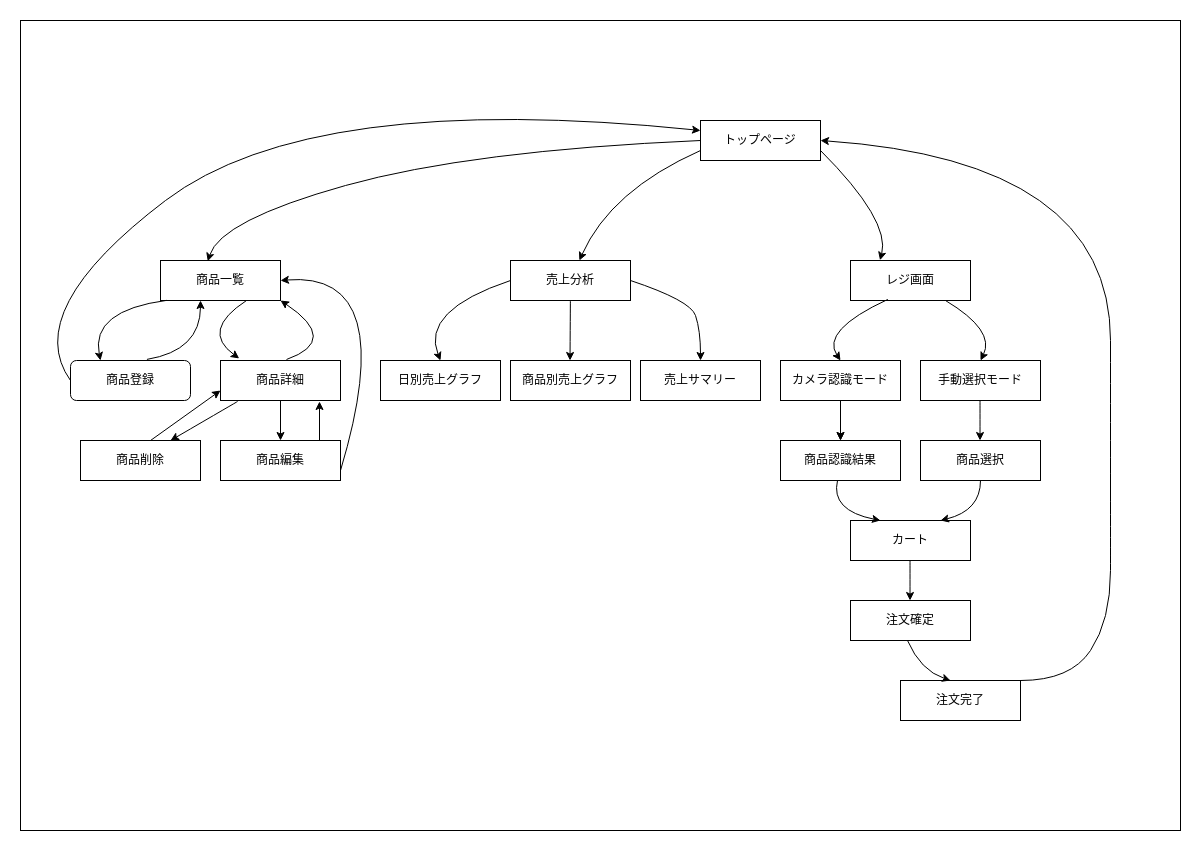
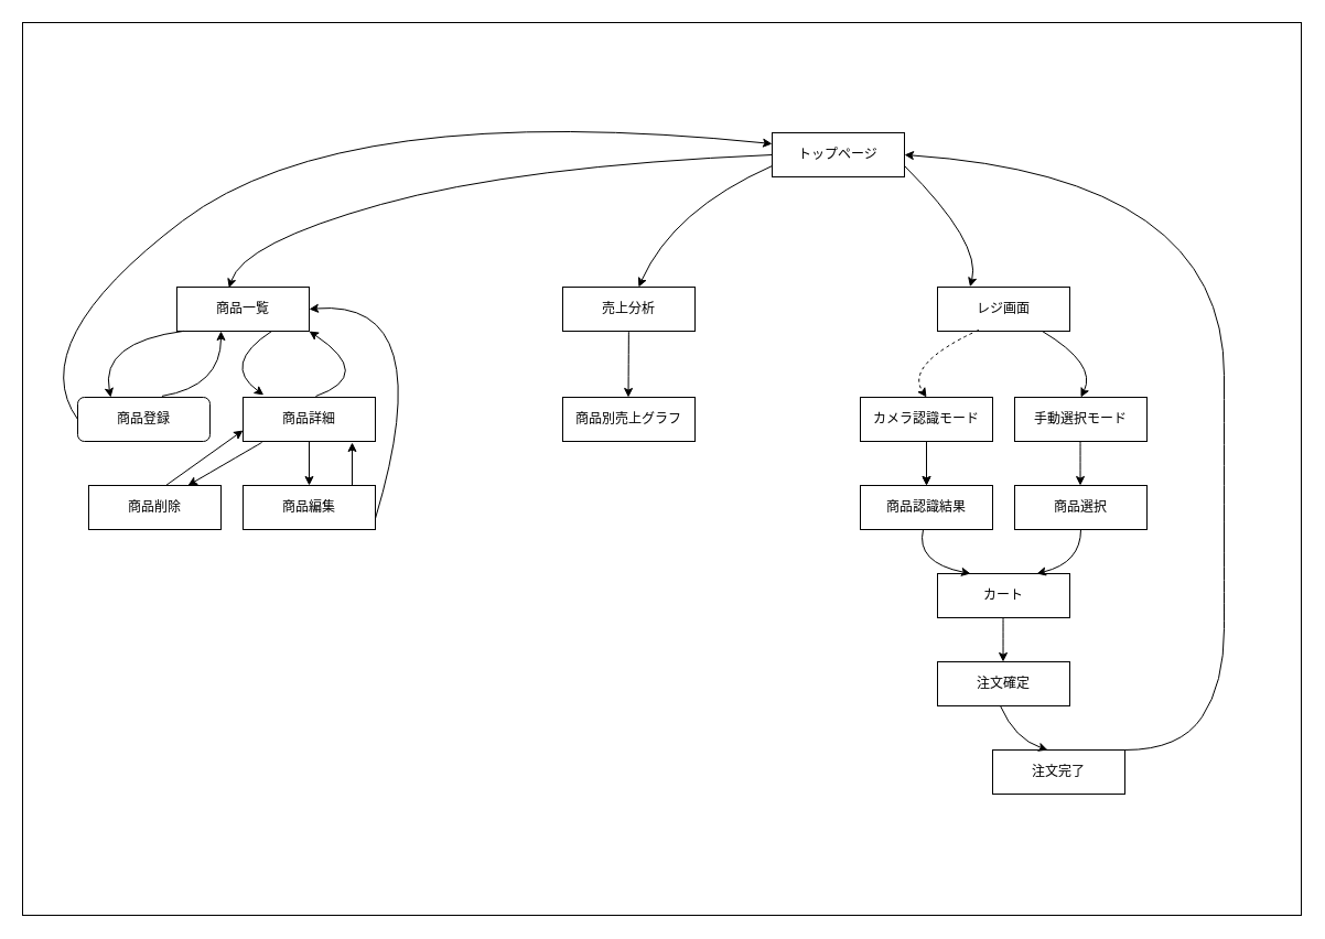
  <mxCell id="0" />
  <mxCell id="1" parent="0" />
  <mxCell id="2" value="" style="rounded=0;whiteSpace=wrap;html=1;" parent="1" vertex="1"><mxGeometry y="20" width="1160" height="810" as="geometry" x="20" /></mxCell>
  <mxCell id="3" value="商品一覧" style="rounded=0;whiteSpace=wrap;html=1;" parent="1" vertex="1"><mxGeometry x="160" y="260" width="120" height="40" as="geometry" /></mxCell>
  <mxCell id="4" value="売上分析" style="rounded=0;whiteSpace=wrap;html=1;" parent="1" vertex="1"><mxGeometry x="510" y="260" width="120" height="40" as="geometry" /></mxCell>
  <mxCell id="5" value="トップページ" style="rounded=0;whiteSpace=wrap;html=1;" parent="1" vertex="1"><mxGeometry x="700" y="120" width="120" height="40" as="geometry" /></mxCell>
  <mxCell id="6" value="レジ画面" style="rounded=0;whiteSpace=wrap;html=1;" parent="1" vertex="1"><mxGeometry x="850" y="260" width="120" height="40" as="geometry" /></mxCell>
  <mxCell id="7" value="商品登録" style="whiteSpace=wrap;html=1;rounded=1;" parent="1" vertex="1"><mxGeometry x="70" y="360" width="120" height="40" as="geometry" /></mxCell>
  <mxCell id="8" value="" style="edgeStyle=none;html=1;" parent="1" source="9" target="21" edge="1"><mxGeometry relative="1" as="geometry" /></mxCell>
  <mxCell id="9" value="商品詳細" style="rounded=0;whiteSpace=wrap;html=1;" parent="1" vertex="1"><mxGeometry x="220" y="360" width="120" height="40" as="geometry" /></mxCell>
- <mxCell id="10" value="日別売上グラフ" style="rounded=0;whiteSpace=wrap;html=1;" parent="1" vertex="1"><mxGeometry x="380" y="360" width="120" height="40" as="geometry" /></mxCell>
  <mxCell id="11" value="商品別売上グラフ" style="rounded=0;whiteSpace=wrap;html=1;" parent="1" vertex="1"><mxGeometry x="510" y="360" width="120" height="40" as="geometry" /></mxCell>
- <mxCell id="12" value="売上サマリー" style="rounded=0;whiteSpace=wrap;html=1;" parent="1" vertex="1"><mxGeometry x="640" y="360" width="120" height="40" as="geometry" /></mxCell>
  <mxCell id="13" value="" style="edgeStyle=none;html=1;" parent="1" source="14" target="17" edge="1"><mxGeometry relative="1" as="geometry" /></mxCell>
  <mxCell id="14" value="カメラ認識モード" style="rounded=0;whiteSpace=wrap;html=1;" parent="1" vertex="1"><mxGeometry x="780" y="360" width="120" height="40" as="geometry" /></mxCell>
  <mxCell id="15" value="手動選択モード" style="rounded=0;whiteSpace=wrap;html=1;" parent="1" vertex="1"><mxGeometry x="920" y="360" width="120" height="40" as="geometry" /></mxCell>
  <mxCell id="16" value="商品選択" style="rounded=0;whiteSpace=wrap;html=1;" parent="1" vertex="1"><mxGeometry x="920" y="440" width="120" height="40" as="geometry" /></mxCell>
  <mxCell id="17" value="商品認識結果" style="rounded=0;whiteSpace=wrap;html=1;" parent="1" vertex="1"><mxGeometry x="780" y="440" width="120" height="40" as="geometry" /></mxCell>
  <mxCell id="18" value="カート" style="rounded=0;whiteSpace=wrap;html=1;" parent="1" vertex="1"><mxGeometry x="850" y="520" width="120" height="40" as="geometry" /></mxCell>
  <mxCell id="19" value="注文確定" style="rounded=0;whiteSpace=wrap;html=1;" parent="1" vertex="1"><mxGeometry x="850" y="600" width="120" height="40" as="geometry" /></mxCell>
  <mxCell id="20" value="注文完了" style="rounded=0;whiteSpace=wrap;html=1;" parent="1" vertex="1"><mxGeometry x="900" y="680" width="120" height="40" as="geometry" /></mxCell>
  <mxCell id="21" value="商品編集" style="rounded=0;whiteSpace=wrap;html=1;" parent="1" vertex="1"><mxGeometry x="220" y="440" width="120" height="40" as="geometry" /></mxCell>
  <mxCell id="22" value="" style="curved=1;endArrow=classic;html=1;entryX=0.394;entryY=0.02;entryDx=0;entryDy=0;entryPerimeter=0;exitX=0;exitY=0.5;exitDx=0;exitDy=0;" parent="1" source="5" target="3" edge="1"><mxGeometry width="50" height="50" relative="1" as="geometry"><mxPoint x="450" y="170" as="sourcePoint" /><mxPoint x="500" y="120" as="targetPoint" /><Array as="points"><mxPoint x="470" y="150" /><mxPoint x="220" y="220" /></Array></mxGeometry></mxCell>
  <mxCell id="23" value="" style="curved=1;endArrow=classic;html=1;exitX=0.637;exitY=-0.027;exitDx=0;exitDy=0;exitPerimeter=0;" parent="1" source="7" edge="1"><mxGeometry width="50" height="50" relative="1" as="geometry"><mxPoint x="150" y="350" as="sourcePoint" /><mxPoint x="200" y="300" as="targetPoint" /><Array as="points"><mxPoint x="200" y="350" /></Array></mxGeometry></mxCell>
  <mxCell id="24" value="" style="curved=1;endArrow=classic;html=1;exitX=0.637;exitY=-0.027;exitDx=0;exitDy=0;exitPerimeter=0;entryX=1;entryY=1;entryDx=0;entryDy=0;" parent="1" target="3" edge="1"><mxGeometry width="50" height="50" relative="1" as="geometry"><mxPoint x="286" y="359" as="sourcePoint" /><mxPoint x="340" y="300" as="targetPoint" /><Array as="points"><mxPoint x="340" y="340" /></Array></mxGeometry></mxCell>
  <mxCell id="25" value="" style="curved=1;endArrow=classic;html=1;exitX=0.053;exitY=0.996;exitDx=0;exitDy=0;entryX=0.25;entryY=0;entryDx=0;entryDy=0;exitPerimeter=0;" parent="1" source="3" target="7" edge="1"><mxGeometry width="50" height="50" relative="1" as="geometry"><mxPoint x="156" y="369" as="sourcePoint" /><mxPoint x="210" y="310" as="targetPoint" /><Array as="points"><mxPoint x="90" y="310" /></Array></mxGeometry></mxCell>
  <mxCell id="26" value="" style="curved=1;endArrow=classic;html=1;exitX=0.053;exitY=0.996;exitDx=0;exitDy=0;entryX=0.156;entryY=-0.051;entryDx=0;entryDy=0;exitPerimeter=0;entryPerimeter=0;" parent="1" target="9" edge="1"><mxGeometry width="50" height="50" relative="1" as="geometry"><mxPoint x="246" y="300" as="sourcePoint" /><mxPoint x="180" y="360" as="targetPoint" /><Array as="points"><mxPoint x="200" y="330" /></Array></mxGeometry></mxCell>
  <mxCell id="27" value="" style="curved=1;endArrow=classic;html=1;" parent="1" source="4" edge="1"><mxGeometry width="50" height="50" relative="1" as="geometry"><mxPoint x="569.52" y="320" as="sourcePoint" /><mxPoint x="569.52" y="360" as="targetPoint" /><Array as="points" /></mxGeometry></mxCell>
- <mxCell id="28" value="" style="curved=1;endArrow=classic;html=1;exitX=0;exitY=0.5;exitDx=0;exitDy=0;entryX=0.5;entryY=0;entryDx=0;entryDy=0;" parent="1" source="4" target="10" edge="1"><mxGeometry width="50" height="50" relative="1" as="geometry"><mxPoint x="510" y="290" as="sourcePoint" /><mxPoint x="503" y="348" as="targetPoint" /><Array as="points"><mxPoint x="420" y="310" /></Array></mxGeometry></mxCell>
- <mxCell id="29" value="" style="curved=1;endArrow=classic;html=1;exitX=1;exitY=0.5;exitDx=0;exitDy=0;entryX=0.5;entryY=0;entryDx=0;entryDy=0;" parent="1" source="4" target="12" edge="1"><mxGeometry width="50" height="50" relative="1" as="geometry"><mxPoint x="700" y="290" as="sourcePoint" /><mxPoint x="693" y="348" as="targetPoint" /><Array as="points"><mxPoint x="690" y="300" /><mxPoint x="700" y="330" /></Array></mxGeometry></mxCell>
  <mxCell id="30" value="" style="curved=1;endArrow=classic;html=1;exitX=0.053;exitY=0.996;exitDx=0;exitDy=0;exitPerimeter=0;" parent="1" target="4" edge="1"><mxGeometry width="50" height="50" relative="1" as="geometry"><mxPoint x="700" y="150" as="sourcePoint" /><mxPoint x="640" y="219" as="targetPoint" /><Array as="points"><mxPoint x="610" y="190" /></Array></mxGeometry></mxCell>
  <mxCell id="31" value="" style="curved=1;endArrow=classic;html=1;exitX=0.053;exitY=0.996;exitDx=0;exitDy=0;exitPerimeter=0;entryX=0.741;entryY=0.296;entryDx=0;entryDy=0;entryPerimeter=0;" parent="1" target="2" edge="1"><mxGeometry width="50" height="50" relative="1" as="geometry"><mxPoint x="820" y="150" as="sourcePoint" /><mxPoint x="699" y="260" as="targetPoint" /><Array as="points"><mxPoint x="890" y="220" /></Array></mxGeometry></mxCell>
- <mxCell id="32" value="" style="curved=1;endArrow=classic;html=1;exitX=0.311;exitY=0.973;exitDx=0;exitDy=0;entryX=0.5;entryY=0;entryDx=0;entryDy=0;exitPerimeter=0;" parent="1" source="6" target="14" edge="1"><mxGeometry width="50" height="50" relative="1" as="geometry"><mxPoint x="866" y="300" as="sourcePoint" /><mxPoint x="800" y="360" as="targetPoint" /><Array as="points"><mxPoint x="820" y="330" /></Array></mxGeometry></mxCell>
+ <mxCell id="32" value="" style="curved=1;endArrow=classic;html=1;exitX=0.311;exitY=0.973;exitDx=0;exitDy=0;entryX=0.5;entryY=0;entryDx=0;entryDy=0;exitPerimeter=0;dashed=1;" parent="1" source="6" target="14" edge="1"><mxGeometry width="50" height="50" relative="1" as="geometry"><mxPoint x="866" y="300" as="sourcePoint" /><mxPoint x="800" y="360" as="targetPoint" /><Array as="points"><mxPoint x="820" y="330" /></Array></mxGeometry></mxCell>
  <mxCell id="33" value="" style="curved=1;endArrow=classic;html=1;exitX=1;exitY=0.5;exitDx=0;exitDy=0;entryX=0.5;entryY=0;entryDx=0;entryDy=0;" parent="1" target="15" edge="1"><mxGeometry width="50" height="50" relative="1" as="geometry"><mxPoint x="945" y="300" as="sourcePoint" /><mxPoint x="1015" y="380" as="targetPoint" /><Array as="points"><mxPoint x="995" y="330" /></Array></mxGeometry></mxCell>
  <mxCell id="34" value="" style="curved=1;endArrow=classic;html=1;" parent="1" edge="1"><mxGeometry width="50" height="50" relative="1" as="geometry"><mxPoint x="840" y="400" as="sourcePoint" /><mxPoint x="840" y="440" as="targetPoint" /><Array as="points" /></mxGeometry></mxCell>
  <mxCell id="35" value="" style="curved=1;endArrow=classic;html=1;" parent="1" edge="1"><mxGeometry width="50" height="50" relative="1" as="geometry"><mxPoint x="979.52" y="400" as="sourcePoint" /><mxPoint x="979.52" y="440" as="targetPoint" /><Array as="points" /></mxGeometry></mxCell>
  <mxCell id="36" value="" style="curved=1;endArrow=classic;html=1;exitX=1;exitY=0.5;exitDx=0;exitDy=0;entryX=0.75;entryY=0;entryDx=0;entryDy=0;" parent="1" target="18" edge="1"><mxGeometry width="50" height="50" relative="1" as="geometry"><mxPoint x="980" y="480" as="sourcePoint" /><mxPoint x="1015" y="540" as="targetPoint" /><Array as="points"><mxPoint x="980" y="510" /></Array></mxGeometry></mxCell>
  <mxCell id="37" value="" style="curved=1;endArrow=classic;html=1;exitX=0.311;exitY=0.973;exitDx=0;exitDy=0;entryX=0.25;entryY=0;entryDx=0;entryDy=0;exitPerimeter=0;" parent="1" target="18" edge="1"><mxGeometry width="50" height="50" relative="1" as="geometry"><mxPoint x="837" y="480" as="sourcePoint" /><mxPoint x="790" y="541" as="targetPoint" /><Array as="points"><mxPoint x="830" y="510" /></Array></mxGeometry></mxCell>
  <mxCell id="38" value="" style="curved=1;endArrow=classic;html=1;" parent="1" edge="1"><mxGeometry width="50" height="50" relative="1" as="geometry"><mxPoint x="909.52" y="560" as="sourcePoint" /><mxPoint x="909.52" y="600" as="targetPoint" /><Array as="points" /></mxGeometry></mxCell>
  <mxCell id="39" value="" style="curved=1;endArrow=classic;html=1;exitX=0.311;exitY=0.973;exitDx=0;exitDy=0;entryX=0.25;entryY=0;entryDx=0;entryDy=0;exitPerimeter=0;" parent="1" edge="1"><mxGeometry width="50" height="50" relative="1" as="geometry"><mxPoint x="907" y="640" as="sourcePoint" /><mxPoint x="950" y="680" as="targetPoint" /><Array as="points"><mxPoint x="920" y="670" /></Array></mxGeometry></mxCell>
  <mxCell id="40" value="" style="curved=1;endArrow=classic;html=1;entryX=1;entryY=0.5;entryDx=0;entryDy=0;" parent="1" target="5" edge="1"><mxGeometry width="50" height="50" relative="1" as="geometry"><mxPoint x="1020" y="680" as="sourcePoint" /><mxPoint x="1020" y="520" as="targetPoint" /><Array as="points"><mxPoint x="1070" y="680" /><mxPoint x="1110" y="620" /><mxPoint x="1110" y="520" /><mxPoint x="1110" y="160" /></Array></mxGeometry></mxCell>
  <mxCell id="41" value="商品削除" style="rounded=0;whiteSpace=wrap;html=1;" parent="1" vertex="1"><mxGeometry x="80" y="440" width="120" height="40" as="geometry" /></mxCell>
  <mxCell id="42" value="" style="curved=1;endArrow=classic;html=1;exitX=0.142;exitY=1.025;exitDx=0;exitDy=0;exitPerimeter=0;" parent="1" source="9" edge="1"><mxGeometry width="50" height="50" relative="1" as="geometry"><mxPoint x="170" y="400" as="sourcePoint" /><mxPoint x="170" y="440" as="targetPoint" /><Array as="points" /></mxGeometry></mxCell>
  <mxCell id="43" value="" style="endArrow=classic;html=1;entryX=0.825;entryY=1.025;entryDx=0;entryDy=0;entryPerimeter=0;exitX=0.825;exitY=0;exitDx=0;exitDy=0;exitPerimeter=0;" parent="1" source="21" target="9" edge="1"><mxGeometry width="50" height="50" relative="1" as="geometry"><mxPoint x="270" y="480" as="sourcePoint" /><mxPoint x="320" y="430" as="targetPoint" /></mxGeometry></mxCell>
  <mxCell id="44" value="" style="endArrow=classic;html=1;entryX=0;entryY=0.75;entryDx=0;entryDy=0;" parent="1" target="9" edge="1"><mxGeometry width="50" height="50" relative="1" as="geometry"><mxPoint x="150" y="440" as="sourcePoint" /><mxPoint x="200" y="390" as="targetPoint" /></mxGeometry></mxCell>
  <mxCell id="45" value="" style="curved=1;endArrow=classic;html=1;entryX=0;entryY=0.25;entryDx=0;entryDy=0;exitX=0;exitY=0.5;exitDx=0;exitDy=0;" edge="1" parent="1" source="7" target="5"><mxGeometry width="50" height="50" relative="1" as="geometry"><mxPoint x="723" y="550" as="sourcePoint" /><mxPoint x="230" y="671" as="targetPoint" /><Array as="points"><mxPoint y="310" x="20" /><mxPoint x="310" y="90" /></Array></mxGeometry></mxCell>
  <mxCell id="46" value="" style="curved=1;endArrow=classic;html=1;exitX=1;exitY=0.75;exitDx=0;exitDy=0;entryX=1;entryY=0.5;entryDx=0;entryDy=0;" edge="1" parent="1" source="21" target="3"><mxGeometry width="50" height="50" relative="1" as="geometry"><mxPoint x="296" y="369" as="sourcePoint" /><mxPoint x="290" y="310" as="targetPoint" /><Array as="points"><mxPoint x="400" y="270" /></Array></mxGeometry></mxCell>
